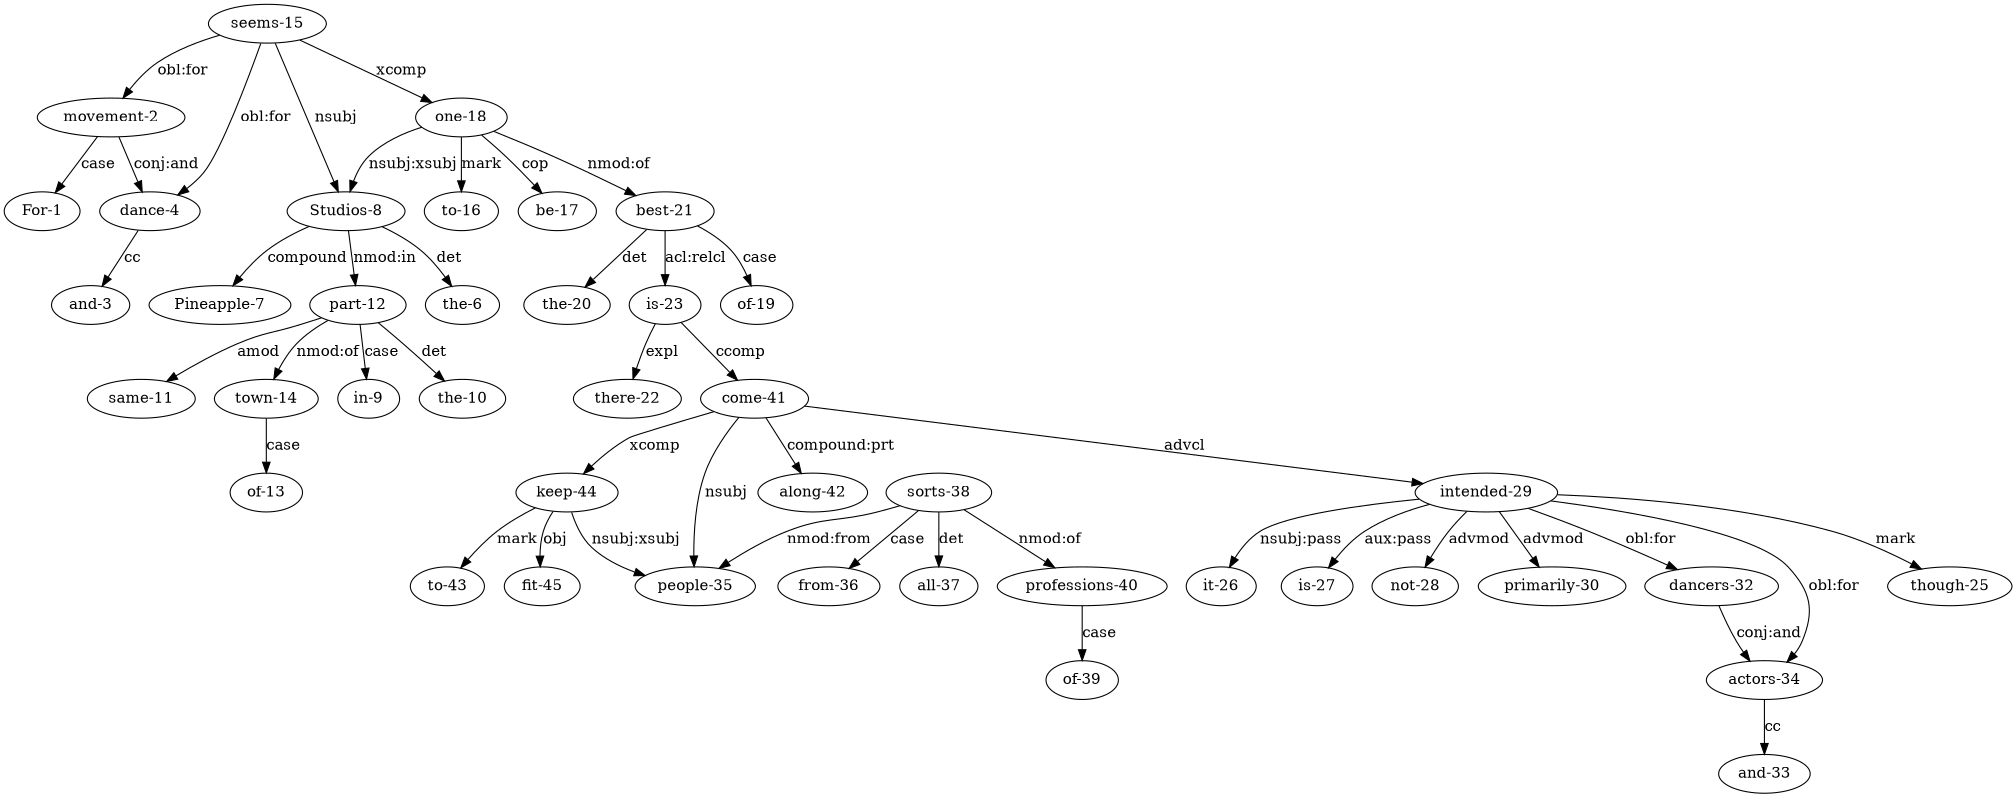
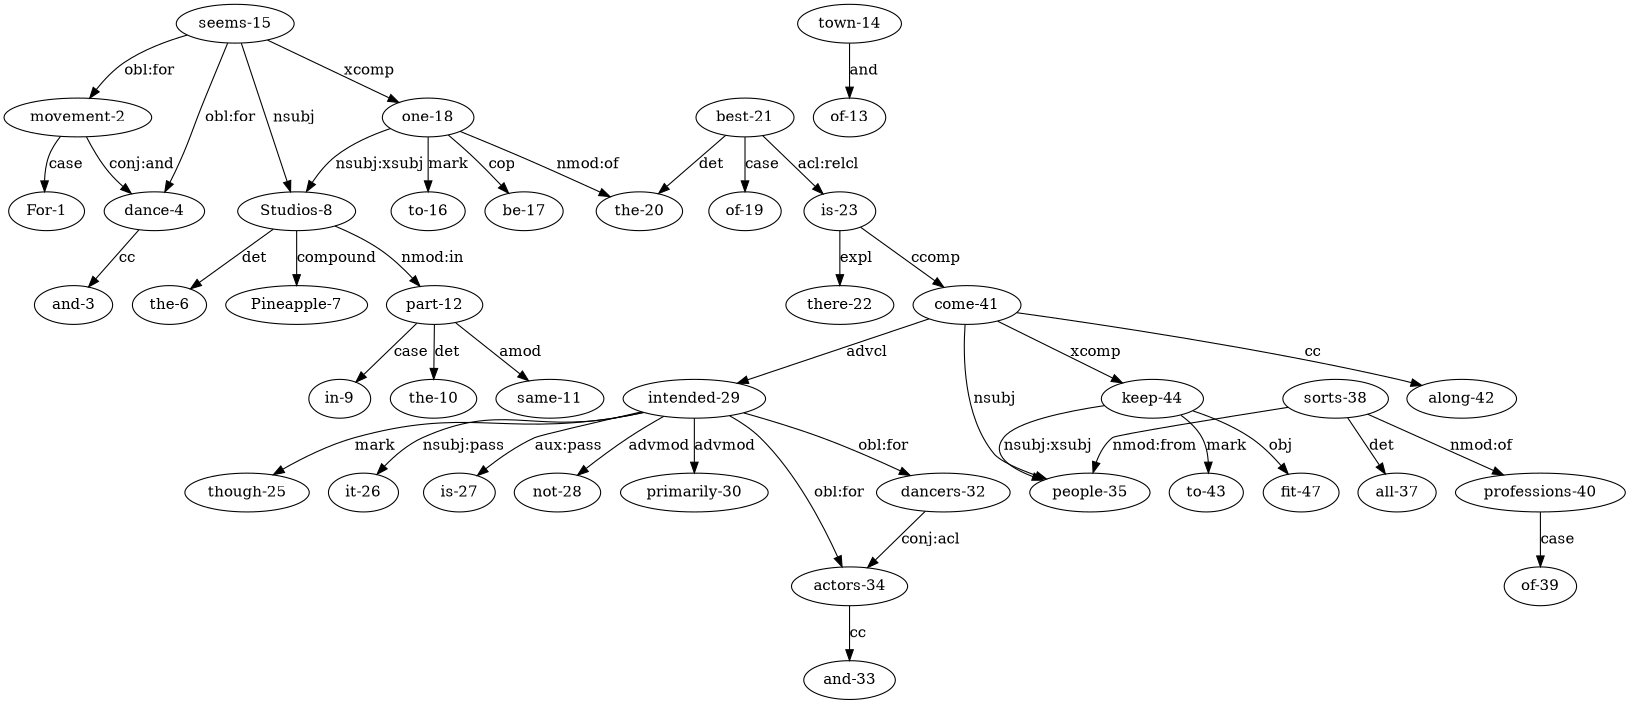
  digraph {
    "movement-2"
    "For-1"
    "dance-4"
    "and-3"
    "seems-15"
    "Studios-8"
    "one-18"
    "the-6"
    "Pineapple-7"
    "part-12"
    "to-16"
    "be-17"
    "best-21"
    "in-9"
    "the-10"
    "same-11"
    "town-14"
    "of-19"
    "the-20"
    "is-23"
    "of-13"
    "there-22"
    "come-41"
    "intended-29"
    "people-35"
    "keep-44"
    "along-42"
    "though-25"
    "it-26"
    "is-27"
    "not-28"
    "primarily-30"
    "dancers-32"
    "actors-34"
    "and-33"
    "to-43"
-   "fit-45"
+   "fit-45" [label="fit-47"]
    "sorts-38"
-   "from-36"
    "all-37"
    "professions-40"
    "of-39"
    "movement-2" -> "For-1" [label=case]
    "movement-2" -> "dance-4" [label="conj:and"]
    "dance-4" -> "and-3" [label=cc]
    "seems-15" -> "movement-2" [label="obl:for"]
    "seems-15" -> "dance-4" [label="obl:for"]
    "seems-15" -> "Studios-8" [label=nsubj]
    "seems-15" -> "one-18" [label=xcomp]
    "Studios-8" -> "the-6" [label=det]
    "Studios-8" -> "Pineapple-7" [label=compound]
    "Studios-8" -> "part-12" [label="nmod:in"]
    "one-18" -> "Studios-8" [label="nsubj:xsubj"]
    "one-18" -> "to-16" [label=mark]
    "one-18" -> "be-17" [label=cop]
-   "one-18" -> "best-21" [label="nmod:of"]
+   "one-18" -> "the-20" [label="nmod:of"]
    "part-12" -> "in-9" [label=case]
    "part-12" -> "the-10" [label=det]
    "part-12" -> "same-11" [label=amod]
-   "part-12" -> "town-14" [label="nmod:of"]
    "best-21" -> "of-19" [label=case]
    "best-21" -> "the-20" [label=det]
    "best-21" -> "is-23" [label="acl:relcl"]
-   "town-14" -> "of-13" [label=case]
+   "town-14" -> "of-13" [label=and]
    "is-23" -> "there-22" [label=expl]
    "is-23" -> "come-41" [label=ccomp]
    "come-41" -> "intended-29" [label=advcl]
    "come-41" -> "people-35" [label=nsubj]
    "come-41" -> "keep-44" [label=xcomp]
-   "come-41" -> "along-42" [label="compound:prt"]
+   "come-41" -> "along-42" [label=cc]
    "intended-29" -> "though-25" [label=mark]
    "intended-29" -> "it-26" [label="nsubj:pass"]
    "intended-29" -> "is-27" [label="aux:pass"]
    "intended-29" -> "not-28" [label=advmod]
    "intended-29" -> "primarily-30" [label=advmod]
    "intended-29" -> "dancers-32" [label="obl:for"]
    "intended-29" -> "actors-34" [label="obl:for"]
    "keep-44" -> "people-35" [label="nsubj:xsubj"]
    "keep-44" -> "to-43" [label=mark]
    "keep-44" -> "fit-45" [label=obj]
-   "dancers-32" -> "actors-34" [label="conj:and"]
+   "dancers-32" -> "actors-34" [label="conj:acl"]
    "actors-34" -> "and-33" [label=cc]
    "sorts-38" -> "people-35" [label="nmod:from"]
-   "sorts-38" -> "from-36" [label=case]
    "sorts-38" -> "all-37" [label=det]
    "sorts-38" -> "professions-40" [label="nmod:of"]
    "professions-40" -> "of-39" [label=case]
  }
